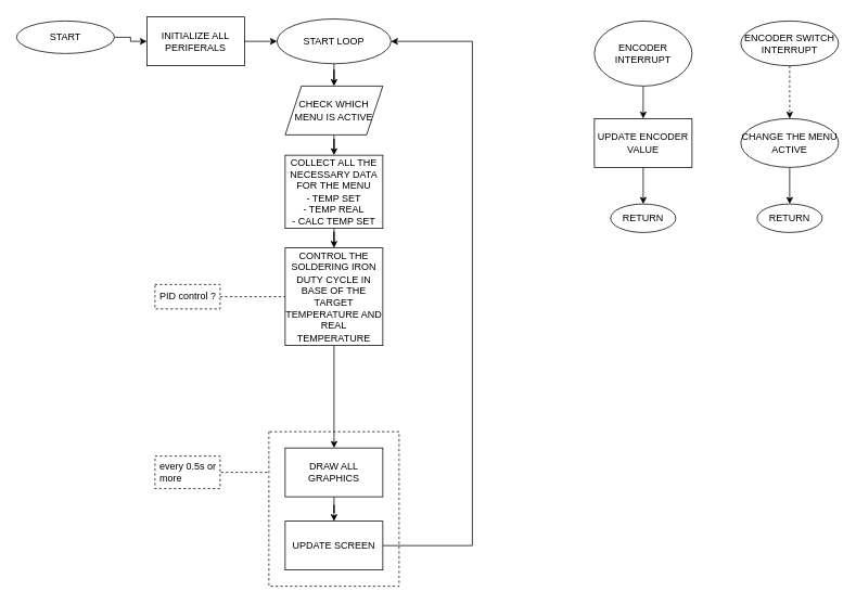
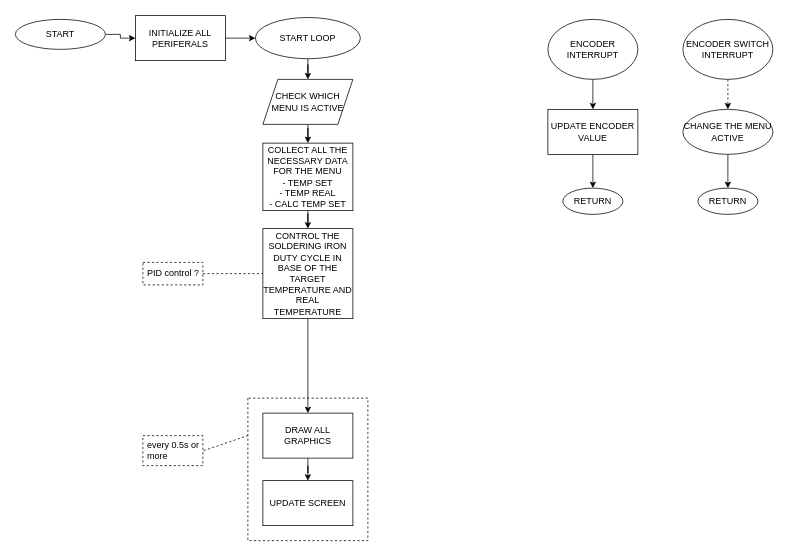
  <mxCell id="0" />
  <mxCell id="1" parent="0" />
  <mxCell id="2" value="" style="edgeStyle=orthogonalEdgeStyle;rounded=0;orthogonalLoop=1;jettySize=auto;html=1;" edge="1" parent="1" source="3" target="5"><mxGeometry relative="1" as="geometry" /></mxCell>
  <mxCell id="3" value="START" style="ellipse;whiteSpace=wrap;html=1;" vertex="1" parent="1"><mxGeometry x="20" y="25" width="120" height="40" as="geometry" /></mxCell>
  <mxCell id="4" value="" style="edgeStyle=orthogonalEdgeStyle;rounded=0;orthogonalLoop=1;jettySize=auto;html=1;" edge="1" parent="1" source="5" target="7"><mxGeometry relative="1" as="geometry" /></mxCell>
  <mxCell id="5" value="INITIALIZE ALL PERIFERALS" style="whiteSpace=wrap;html=1;" vertex="1" parent="1"><mxGeometry x="180" y="20" width="120" height="60" as="geometry" /></mxCell>
  <mxCell id="6" value="" style="edgeStyle=orthogonalEdgeStyle;rounded=0;orthogonalLoop=1;jettySize=auto;html=1;" edge="1" parent="1" source="7" target="9"><mxGeometry relative="1" as="geometry" /></mxCell>
  <mxCell id="7" value="START LOOP" style="ellipse;whiteSpace=wrap;html=1;" vertex="1" parent="1"><mxGeometry x="340" y="22.5" width="140" height="55" as="geometry" /></mxCell>
  <mxCell id="8" value="" style="edgeStyle=orthogonalEdgeStyle;rounded=0;orthogonalLoop=1;jettySize=auto;html=1;" edge="1" parent="1" source="9" target="11"><mxGeometry relative="1" as="geometry" /></mxCell>
  <mxCell id="9" value="CHECK WHICH MENU IS ACTIVE" style="shape=parallelogram;perimeter=parallelogramPerimeter;whiteSpace=wrap;html=1;fixedSize=1;" vertex="1" parent="1"><mxGeometry x="350" y="105" width="120" height="60" as="geometry" /></mxCell>
  <mxCell id="10" value="" style="edgeStyle=orthogonalEdgeStyle;rounded=0;orthogonalLoop=1;jettySize=auto;html=1;" edge="1" parent="1" source="11" target="27"><mxGeometry relative="1" as="geometry" /></mxCell>
  <mxCell id="11" value="COLLECT ALL THE NECESSARY DATA FOR THE MENU&lt;br&gt;- TEMP SET&lt;br&gt;- TEMP REAL&lt;br&gt;- CALC TEMP SET" style="whiteSpace=wrap;html=1;" vertex="1" parent="1"><mxGeometry x="350" y="190" width="120" height="90" as="geometry" /></mxCell>
  <mxCell id="12" value="" style="edgeStyle=orthogonalEdgeStyle;rounded=0;orthogonalLoop=1;jettySize=auto;html=1;" edge="1" parent="1" source="13" target="15"><mxGeometry relative="1" as="geometry" /></mxCell>
  <mxCell id="13" value="DRAW ALL GRAPHICS" style="whiteSpace=wrap;html=1;" vertex="1" parent="1"><mxGeometry x="350" y="550" width="120" height="60" as="geometry" /></mxCell>
- <mxCell id="14" style="edgeStyle=orthogonalEdgeStyle;rounded=0;orthogonalLoop=1;jettySize=auto;html=1;entryX=1;entryY=0.5;entryDx=0;entryDy=0;" edge="1" parent="1" source="15" target="7"><mxGeometry relative="1" as="geometry"><Array as="points"><mxPoint x="580" y="670" /><mxPoint x="580" y="50" /></Array></mxGeometry></mxCell>
  <mxCell id="15" value="UPDATE SCREEN" style="whiteSpace=wrap;html=1;" vertex="1" parent="1"><mxGeometry x="350" y="640" width="120" height="60" as="geometry" /></mxCell>
  <mxCell id="16" value="" style="edgeStyle=orthogonalEdgeStyle;rounded=0;orthogonalLoop=1;jettySize=auto;html=1;" edge="1" parent="1" source="17" target="19"><mxGeometry relative="1" as="geometry" /></mxCell>
  <mxCell id="17" value="ENCODER INTERRUPT" style="ellipse;whiteSpace=wrap;html=1;" vertex="1" parent="1"><mxGeometry x="730" y="25" width="120" height="80" as="geometry" /></mxCell>
  <mxCell id="18" value="" style="edgeStyle=orthogonalEdgeStyle;rounded=0;orthogonalLoop=1;jettySize=auto;html=1;" edge="1" parent="1" source="19" target="24"><mxGeometry relative="1" as="geometry" /></mxCell>
  <mxCell id="19" value="UPDATE ENCODER VALUE" style="whiteSpace=wrap;html=1;" vertex="1" parent="1"><mxGeometry x="730" y="145" width="120" height="60" as="geometry" /></mxCell>
  <mxCell id="20" value="" style="edgeStyle=orthogonalEdgeStyle;rounded=0;orthogonalLoop=1;jettySize=auto;html=1;dashed=1;" edge="1" parent="1" source="21" target="23"><mxGeometry relative="1" as="geometry" /></mxCell>
- <mxCell id="21" value="ENCODER SWITCH INTERRUPT" style="ellipse;whiteSpace=wrap;html=1;" vertex="1" parent="1"><mxGeometry x="910" y="25" width="120" height="55" as="geometry" /></mxCell>
+ <mxCell id="21" value="ENCODER SWITCH INTERRUPT" style="ellipse;whiteSpace=wrap;html=1;" vertex="1" parent="1"><mxGeometry x="910" y="25" width="120" height="80" as="geometry" /></mxCell>
  <mxCell id="22" value="" style="edgeStyle=orthogonalEdgeStyle;rounded=0;orthogonalLoop=1;jettySize=auto;html=1;" edge="1" parent="1" source="23" target="25"><mxGeometry relative="1" as="geometry" /></mxCell>
  <mxCell id="23" value="CHANGE THE MENU ACTIVE" style="ellipse;whiteSpace=wrap;html=1;" vertex="1" parent="1"><mxGeometry x="910" y="145" width="120" height="60" as="geometry" /></mxCell>
  <mxCell id="24" value="RETURN" style="ellipse;whiteSpace=wrap;html=1;" vertex="1" parent="1"><mxGeometry x="750" y="250" width="80" height="35" as="geometry" /></mxCell>
  <mxCell id="25" value="RETURN" style="ellipse;whiteSpace=wrap;html=1;" vertex="1" parent="1"><mxGeometry x="930" y="250" width="80" height="35" as="geometry" /></mxCell>
  <mxCell id="26" value="" style="edgeStyle=orthogonalEdgeStyle;rounded=0;orthogonalLoop=1;jettySize=auto;html=1;" edge="1" parent="1" source="27" target="13"><mxGeometry relative="1" as="geometry" /></mxCell>
  <mxCell id="27" value="CONTROL THE SOLDERING IRON DUTY CYCLE IN BASE OF THE TARGET TEMPERATURE AND REAL TEMPERATURE" style="whiteSpace=wrap;html=1;" vertex="1" parent="1"><mxGeometry x="350" y="304" width="120" height="120" as="geometry" /></mxCell>
  <mxCell id="28" value="" style="endArrow=none;dashed=1;html=1;rounded=0;" edge="1" parent="1"><mxGeometry width="50" height="50" relative="1" as="geometry"><mxPoint x="330" y="530" as="sourcePoint" /><mxPoint x="330" y="530" as="targetPoint" /><Array as="points"><mxPoint x="330" y="720" /><mxPoint x="490" y="720" /><mxPoint x="490" y="530" /></Array></mxGeometry></mxCell>
- <mxCell id="29" value="every 0.5s or more" style="text;strokeColor=default;fillColor=none;align=left;verticalAlign=middle;spacingLeft=4;spacingRight=4;overflow=hidden;points=[[0,0.5],[1,0.5]];portConstraint=eastwest;rotatable=0;whiteSpace=wrap;html=1;glass=0;rounded=0;perimeterSpacing=1;dashed=1;" vertex="1" parent="1"><mxGeometry x="190" y="560" width="80" height="40" as="geometry" /></mxCell>
+ <mxCell id="29" value="every 0.5s or more" style="text;strokeColor=default;fillColor=none;align=left;verticalAlign=middle;spacingLeft=4;spacingRight=4;overflow=hidden;points=[[0,0.5],[1,0.5]];portConstraint=eastwest;rotatable=0;whiteSpace=wrap;html=1;glass=0;rounded=0;perimeterSpacing=1;dashed=1;" vertex="1" parent="1"><mxGeometry x="190" y="580" width="80" height="40" as="geometry" /></mxCell>
  <mxCell id="30" value="" style="endArrow=none;dashed=1;html=1;rounded=0;exitX=1;exitY=0.5;exitDx=0;exitDy=0;" edge="1" parent="1" source="29"><mxGeometry width="50" height="50" relative="1" as="geometry"><mxPoint x="580" y="360" as="sourcePoint" /><mxPoint x="330" y="580" as="targetPoint" /></mxGeometry></mxCell>
  <mxCell id="31" value="PID control ?" style="text;strokeColor=default;fillColor=none;align=left;verticalAlign=middle;spacingLeft=4;spacingRight=4;overflow=hidden;points=[[0,0.5],[1,0.5]];portConstraint=eastwest;rotatable=0;whiteSpace=wrap;html=1;dashed=1;" vertex="1" parent="1"><mxGeometry x="190" y="349" width="80" height="30" as="geometry" /></mxCell>
  <mxCell id="32" value="" style="endArrow=none;dashed=1;html=1;rounded=0;exitX=1;exitY=0.5;exitDx=0;exitDy=0;entryX=0;entryY=0.5;entryDx=0;entryDy=0;" edge="1" parent="1" source="31" target="27"><mxGeometry width="50" height="50" relative="1" as="geometry"><mxPoint x="580" y="360" as="sourcePoint" /><mxPoint x="630" y="310" as="targetPoint" /></mxGeometry></mxCell>
